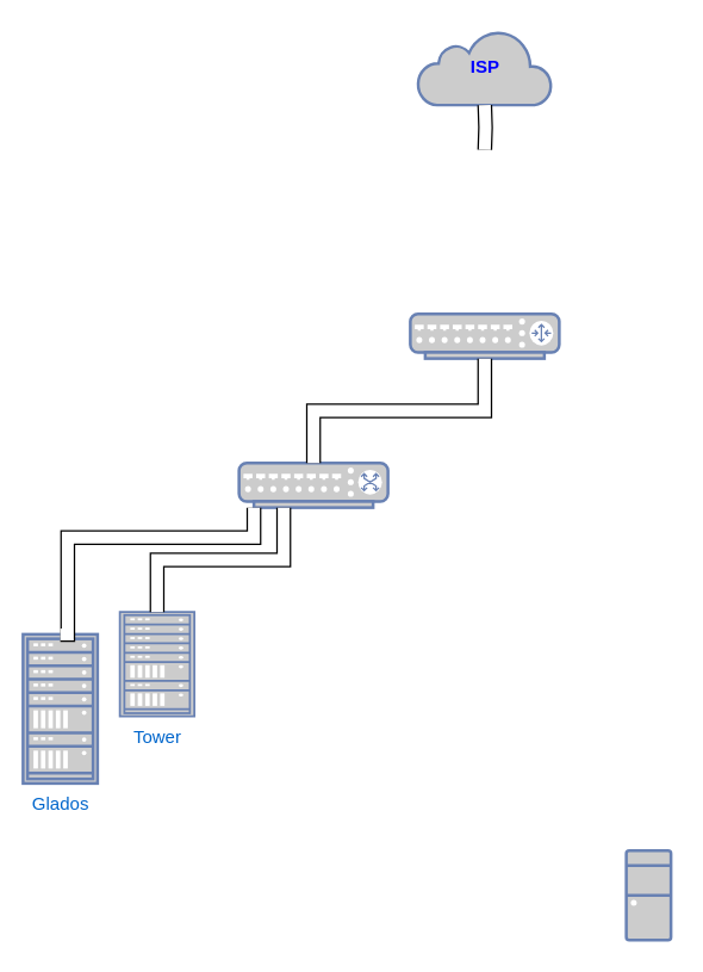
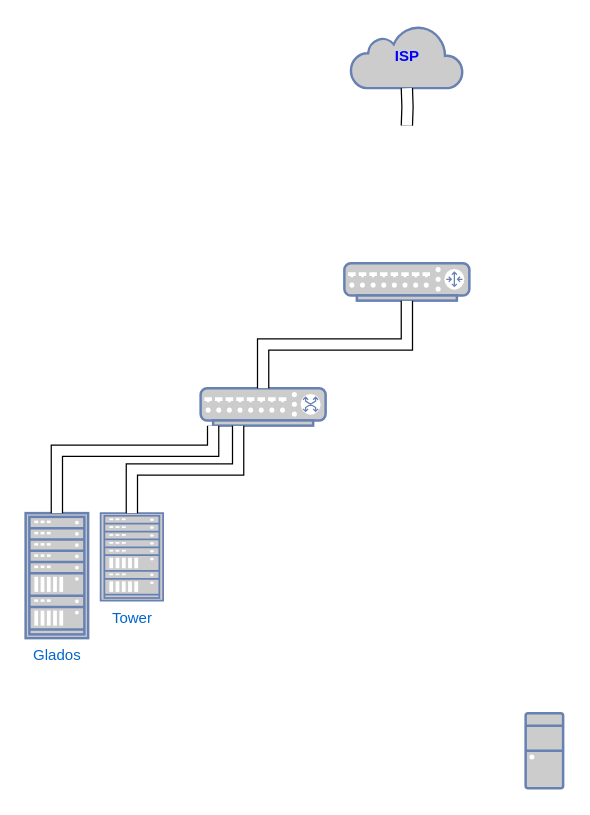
  <mxCell id="0" />
  <mxCell id="1" parent="0" />
  <mxCell id="2" value="&lt;b style=&quot;&quot;&gt;&lt;font color=&quot;#0000ff&quot;&gt;ISP&lt;/font&gt;&lt;/b&gt;" style="html=1;outlineConnect=0;fillColor=#CCCCCC;strokeColor=#6881B3;gradientColor=none;gradientDirection=north;strokeWidth=2;shape=mxgraph.networks.cloud;fontColor=#ffffff;" vertex="1" parent="1"><mxGeometry x="280" y="20" width="90" height="50" as="geometry" /></mxCell>
  <mxCell id="3" value="" style="shape=filledEdge;curved=0;rounded=0;fixDash=1;endArrow=none;strokeWidth=10;fillColor=#ffffff;edgeStyle=orthogonalEdgeStyle;html=1;entryX=0.5;entryY=1;entryDx=0;entryDy=0;entryPerimeter=0;exitX=0.5;exitY=0;exitDx=0;exitDy=0;exitPerimeter=0;" edge="1" parent="1" target="2"><mxGeometry width="60" height="40" relative="1" as="geometry"><mxPoint x="325" y="100" as="sourcePoint" /><mxPoint x="640" y="440" as="targetPoint" /></mxGeometry></mxCell>
  <mxCell id="4" value="" style="fontColor=#0066CC;verticalAlign=top;verticalLabelPosition=bottom;labelPosition=center;align=center;html=1;outlineConnect=0;fillColor=#CCCCCC;strokeColor=#6881B3;gradientColor=none;gradientDirection=north;strokeWidth=2;shape=mxgraph.networks.router;" vertex="1" parent="1"><mxGeometry x="275" y="210" width="100" height="30" as="geometry" /></mxCell>
  <mxCell id="5" value="" style="fontColor=#0066CC;verticalAlign=top;verticalLabelPosition=bottom;labelPosition=center;align=center;html=1;outlineConnect=0;fillColor=#CCCCCC;strokeColor=#6881B3;gradientColor=none;gradientDirection=north;strokeWidth=2;shape=mxgraph.networks.switch;points=[[0,0.5,0,0,0],[0.05,0.05,0,0,0],[0.1,1,0,0,0],[0.3,1,0,0,0],[0.5,0,0,0,0],[0.5,1,0,0,0],[0.7,1,0,0,0],[0.9,1,0,0,0],[0.95,0.05,0,0,0],[1,0.5,0,0,0]];" vertex="1" parent="1"><mxGeometry x="160" y="310" width="100" height="30" as="geometry" /></mxCell>
  <mxCell id="6" value="" style="shape=filledEdge;curved=0;rounded=0;fixDash=1;endArrow=none;strokeWidth=10;fillColor=#ffffff;edgeStyle=orthogonalEdgeStyle;html=1;entryX=0.5;entryY=1;entryDx=0;entryDy=0;entryPerimeter=0;exitX=0.5;exitY=0;exitDx=0;exitDy=0;exitPerimeter=0;" edge="1" parent="1" source="5" target="4"><mxGeometry width="60" height="40" relative="1" as="geometry"><mxPoint x="580" y="480" as="sourcePoint" /><mxPoint x="640" y="440" as="targetPoint" /></mxGeometry></mxCell>
  <mxCell id="7" value="" style="fontColor=#0066CC;verticalAlign=top;verticalLabelPosition=bottom;labelPosition=center;align=center;html=1;outlineConnect=0;fillColor=#CCCCCC;strokeColor=#6881B3;gradientColor=none;gradientDirection=north;strokeWidth=2;shape=mxgraph.networks.desktop_pc;" vertex="1" parent="1"><mxGeometry x="420" y="570" width="30" height="60" as="geometry" /></mxCell>
  <mxCell id="8" value="Tower" style="fontColor=#0066CC;verticalAlign=top;verticalLabelPosition=bottom;labelPosition=center;align=center;html=1;outlineConnect=0;fillColor=#CCCCCC;strokeColor=#6881B3;gradientColor=none;gradientDirection=north;strokeWidth=2;shape=mxgraph.networks.rack;" vertex="1" parent="1"><mxGeometry x="80" y="410" width="50" height="70" as="geometry" /></mxCell>
- <mxCell id="9" value="Glados" style="fontColor=#0066CC;verticalAlign=top;verticalLabelPosition=bottom;labelPosition=center;align=center;html=1;outlineConnect=0;fillColor=#CCCCCC;strokeColor=#6881B3;gradientColor=none;gradientDirection=north;strokeWidth=2;shape=mxgraph.networks.rack;" vertex="1" parent="1"><mxGeometry x="15" y="425" width="50" height="100" as="geometry" /></mxCell>
+ <mxCell id="9" value="Glados" style="fontColor=#0066CC;verticalAlign=top;verticalLabelPosition=bottom;labelPosition=center;align=center;html=1;outlineConnect=0;fillColor=#CCCCCC;strokeColor=#6881B3;gradientColor=none;gradientDirection=north;strokeWidth=2;shape=mxgraph.networks.rack;" vertex="1" parent="1"><mxGeometry x="20" y="410" width="50" height="100" as="geometry" /></mxCell>
  <mxCell id="10" value="" style="shape=filledEdge;curved=0;rounded=0;fixDash=1;endArrow=none;strokeWidth=10;fillColor=#ffffff;edgeStyle=orthogonalEdgeStyle;html=1;entryX=0.5;entryY=0;entryDx=0;entryDy=0;entryPerimeter=0;exitX=0.1;exitY=1;exitDx=0;exitDy=0;exitPerimeter=0;" edge="1" parent="1" source="5" target="9"><mxGeometry width="60" height="40" relative="1" as="geometry"><mxPoint x="580" y="480" as="sourcePoint" /><mxPoint x="640" y="440" as="targetPoint" /><Array as="points"><mxPoint x="170" y="360" /><mxPoint x="45" y="360" /></Array></mxGeometry></mxCell>
  <mxCell id="11" value="" style="shape=filledEdge;curved=0;rounded=0;fixDash=1;endArrow=none;strokeWidth=10;fillColor=#ffffff;edgeStyle=orthogonalEdgeStyle;html=1;entryX=0.3;entryY=1;entryDx=0;entryDy=0;entryPerimeter=0;exitX=0.5;exitY=0;exitDx=0;exitDy=0;exitPerimeter=0;" edge="1" parent="1" source="8" target="5"><mxGeometry width="60" height="40" relative="1" as="geometry"><mxPoint x="580" y="480" as="sourcePoint" /><mxPoint x="640" y="440" as="targetPoint" /></mxGeometry></mxCell>
